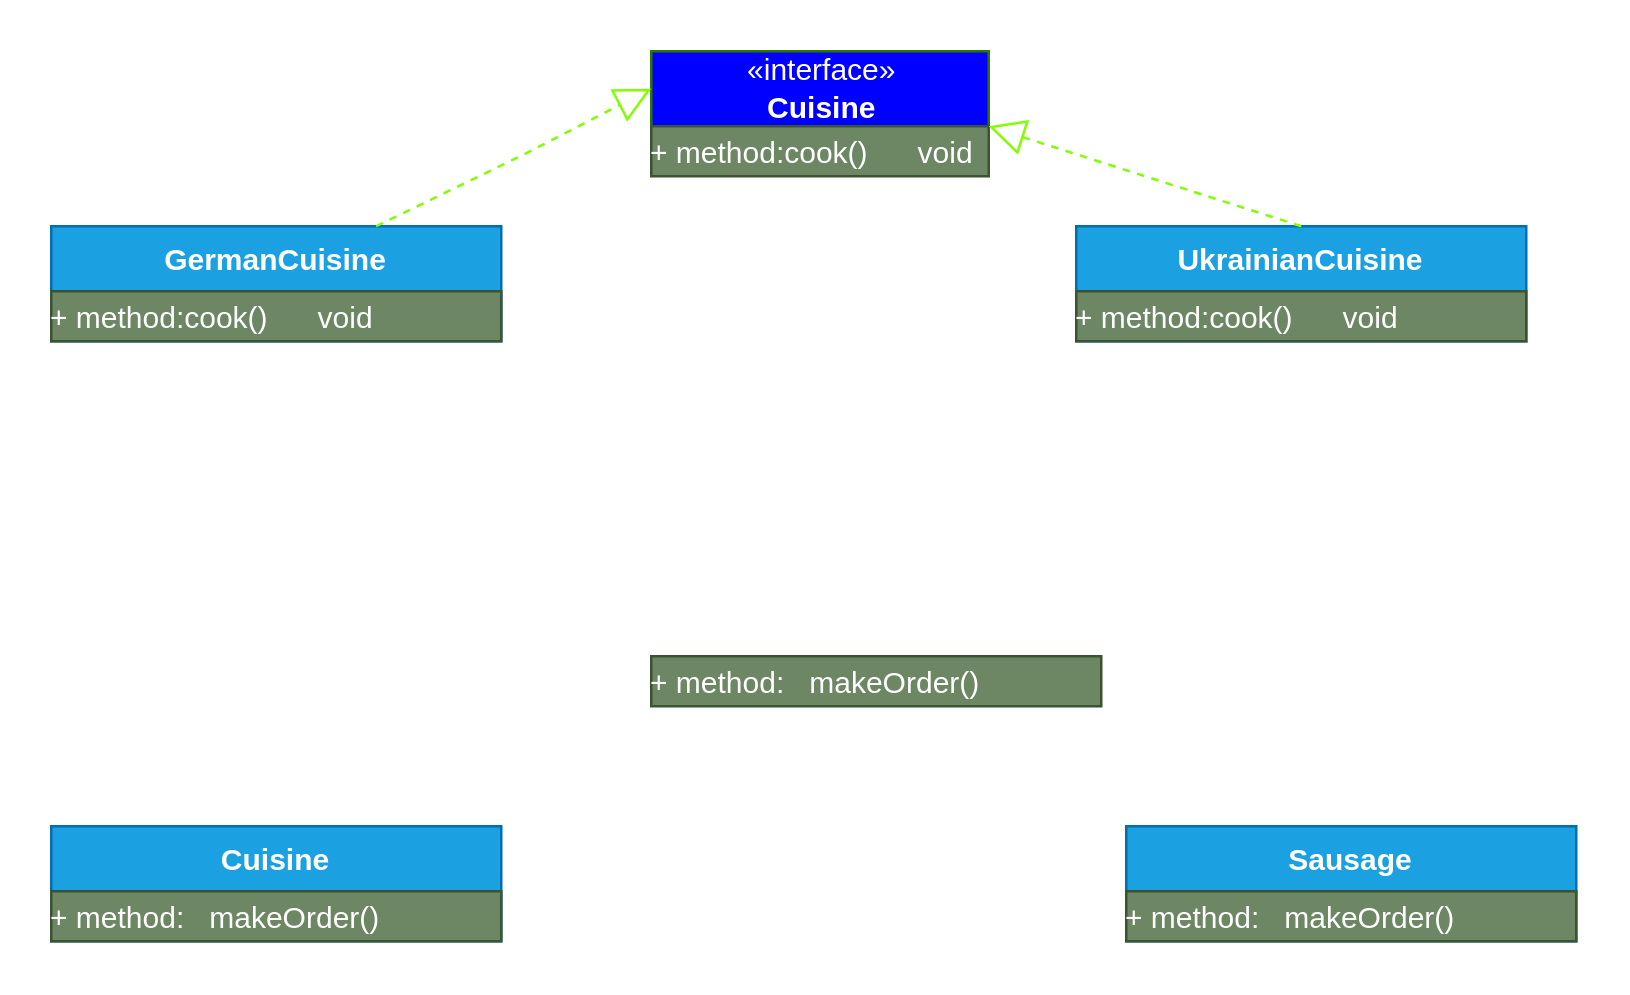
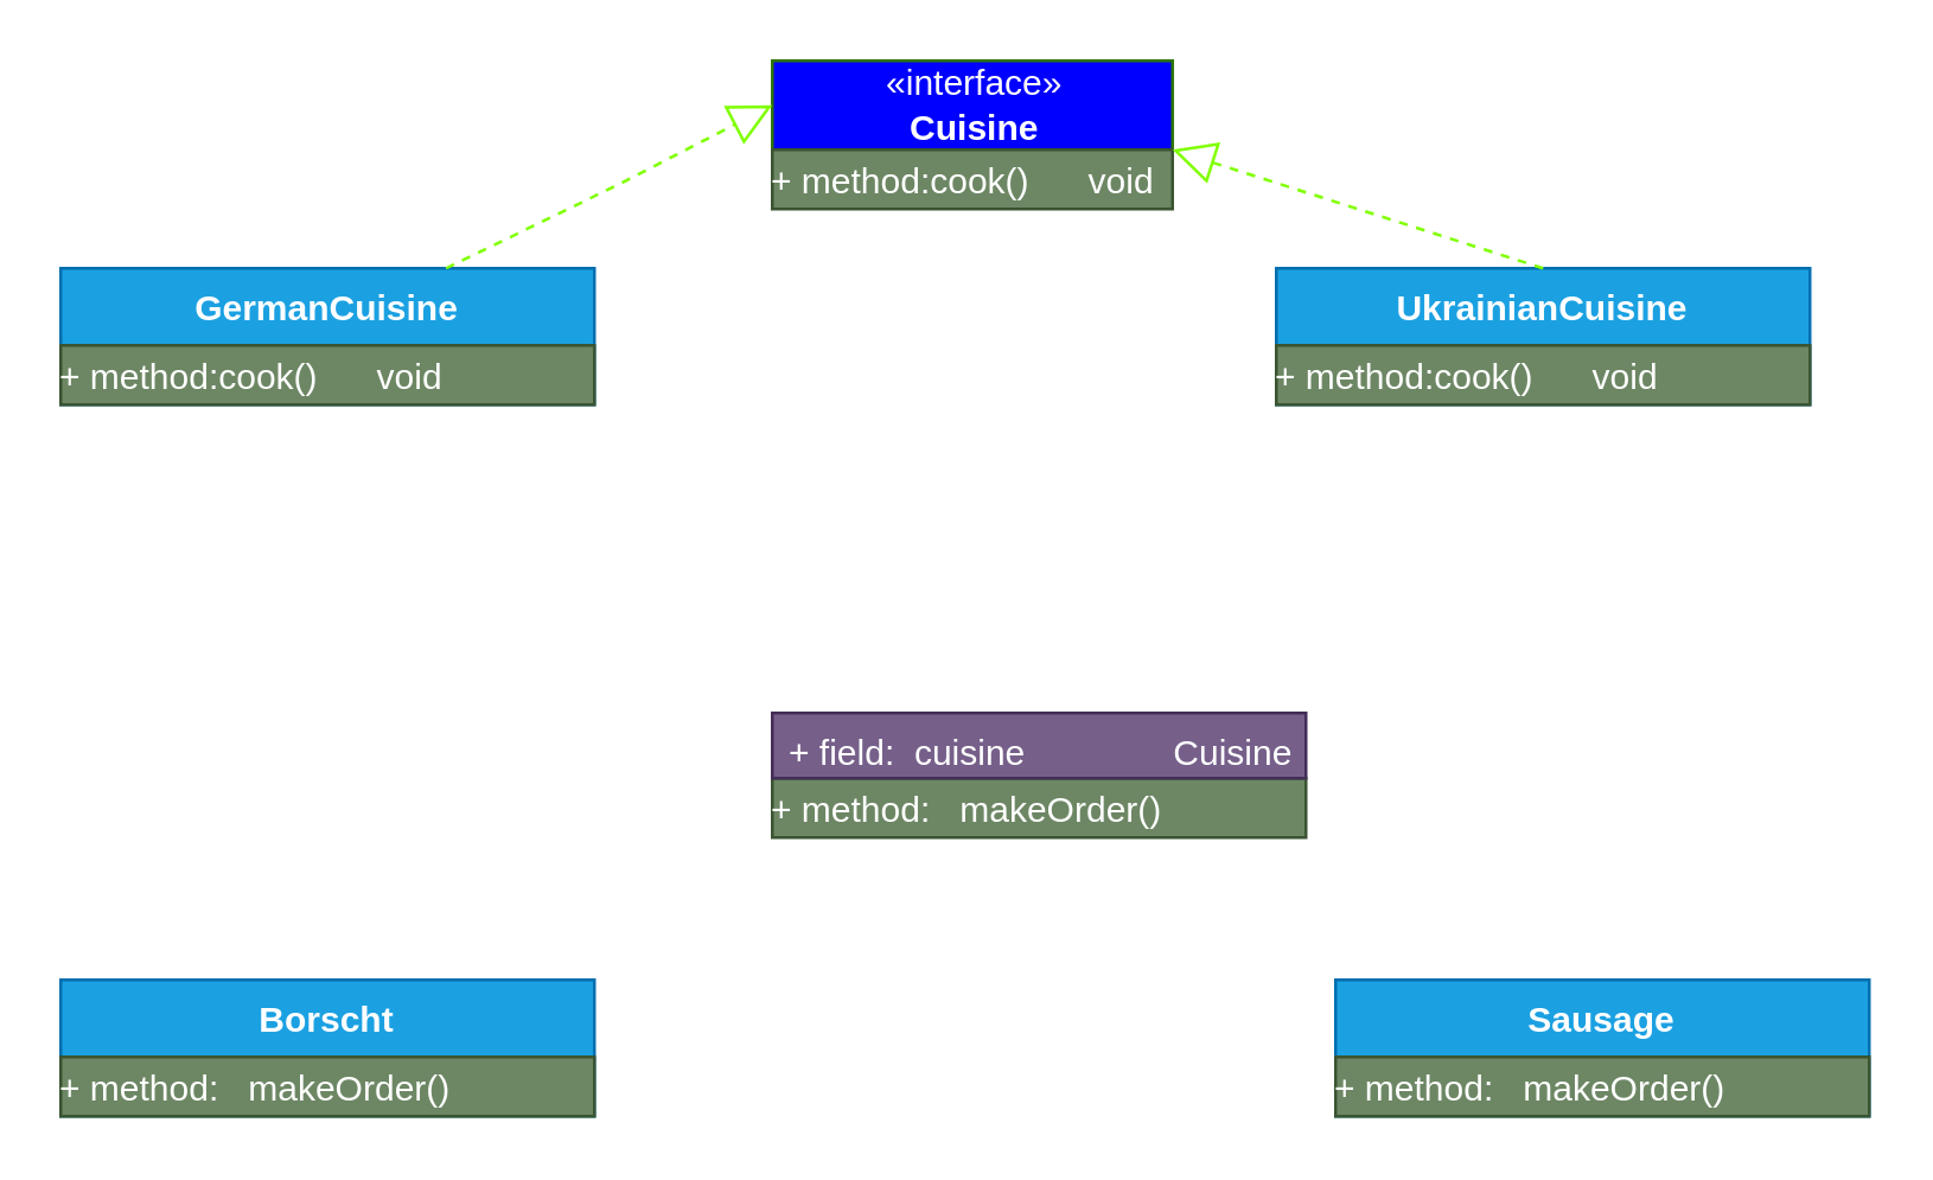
  <mxCell id="0" />
  <mxCell id="1" parent="0" />
  <mxCell id="2" value="«interface»&lt;br&gt;&lt;b&gt;Cuisine&lt;/b&gt;" style="html=1;fillColor=#0000ff;fontColor=#ffffff;strokeColor=#2D7600;" vertex="1" parent="1"><mxGeometry x="260" y="20" width="135" height="30" as="geometry" /></mxCell>
  <mxCell id="3" value="&lt;p style=&quot;margin: 4px 0px 0px;&quot;&gt;+ method:cook()&amp;nbsp; &amp;nbsp; &amp;nbsp; void&lt;br&gt;&lt;br&gt;&lt;/p&gt;" style="verticalAlign=top;align=left;overflow=fill;fontSize=12;fontFamily=Helvetica;html=1;fillColor=#6d8764;fontColor=#ffffff;strokeColor=#3A5431;" vertex="1" parent="1"><mxGeometry x="260" y="50" width="135" height="20" as="geometry" /></mxCell>
  <mxCell id="4" value="GermanCuisine" style="swimlane;fontStyle=1;align=center;verticalAlign=top;childLayout=stackLayout;horizontal=1;startSize=26;horizontalStack=0;resizeParent=1;resizeParentMax=0;resizeLast=0;collapsible=1;marginBottom=0;fillColor=#1ba1e2;fontColor=#ffffff;strokeColor=#006EAF;" vertex="1" parent="1"><mxGeometry x="20" y="90" width="180" height="46" as="geometry" /></mxCell>
  <mxCell id="5" value="&lt;p style=&quot;margin: 4px 0px 0px;&quot;&gt;+ method:cook()&amp;nbsp; &amp;nbsp; &amp;nbsp; void&lt;br&gt;&lt;br&gt;&lt;/p&gt;" style="verticalAlign=top;align=left;overflow=fill;fontSize=12;fontFamily=Helvetica;html=1;fillColor=#6d8764;fontColor=#ffffff;strokeColor=#3A5431;" vertex="1" parent="4"><mxGeometry y="26" width="180" height="20" as="geometry" /></mxCell>
  <mxCell id="6" value="UkrainianCuisine" style="swimlane;fontStyle=1;align=center;verticalAlign=top;childLayout=stackLayout;horizontal=1;startSize=26;horizontalStack=0;resizeParent=1;resizeParentMax=0;resizeLast=0;collapsible=1;marginBottom=0;fillColor=#1ba1e2;fontColor=#ffffff;strokeColor=#006EAF;" vertex="1" parent="1"><mxGeometry x="430" y="90" width="180" height="46" as="geometry" /></mxCell>
  <mxCell id="7" value="&lt;p style=&quot;margin: 4px 0px 0px;&quot;&gt;+ method:cook()&amp;nbsp; &amp;nbsp; &amp;nbsp; void&lt;br&gt;&lt;br&gt;&lt;/p&gt;" style="verticalAlign=top;align=left;overflow=fill;fontSize=12;fontFamily=Helvetica;html=1;fillColor=#6d8764;fontColor=#ffffff;strokeColor=#3A5431;" vertex="1" parent="6"><mxGeometry y="26" width="180" height="20" as="geometry" /></mxCell>
  <mxCell id="8" value="" style="endArrow=block;dashed=1;endFill=0;endSize=12;html=1;rounded=0;fillColor=#60a917;strokeColor=#80FF00;exitX=0.722;exitY=0;exitDx=0;exitDy=0;exitPerimeter=0;" edge="1" parent="1" source="4"><mxGeometry width="160" relative="1" as="geometry"><mxPoint x="160" y="85" as="sourcePoint" /><mxPoint x="260" y="35" as="targetPoint" /><Array as="points"><mxPoint x="208.82" y="61.4" /></Array></mxGeometry></mxCell>
  <mxCell id="9" value="" style="endArrow=block;dashed=1;endFill=0;endSize=12;html=1;rounded=0;fillColor=#60a917;strokeColor=#80FF00;exitX=0.5;exitY=0;exitDx=0;exitDy=0;entryX=1;entryY=0;entryDx=0;entryDy=0;" edge="1" parent="1" source="6" target="3"><mxGeometry width="160" relative="1" as="geometry"><mxPoint x="300" y="255" as="sourcePoint" /><mxPoint x="410.04" y="200" as="targetPoint" /><Array as="points" /></mxGeometry></mxCell>
  <mxCell id="10" value="&lt;p style=&quot;margin: 4px 0px 0px;&quot;&gt;+ method:&amp;nbsp; &amp;nbsp;makeOrder()&lt;br&gt;&lt;br&gt;&lt;/p&gt;" style="verticalAlign=top;align=left;overflow=fill;fontSize=12;fontFamily=Helvetica;html=1;fillColor=#6d8764;fontColor=#ffffff;strokeColor=#3A5431;" vertex="1" parent="1"><mxGeometry x="260" y="262" width="180" height="20" as="geometry" /></mxCell>
- <mxCell id="12" value="Cuisine" style="swimlane;fontStyle=1;align=center;verticalAlign=top;childLayout=stackLayout;horizontal=1;startSize=26;horizontalStack=0;resizeParent=1;resizeParentMax=0;resizeLast=0;collapsible=1;marginBottom=0;fillColor=#1ba1e2;fontColor=#ffffff;strokeColor=#006EAF;" vertex="1" parent="1"><mxGeometry x="20" y="330" width="180" height="46" as="geometry" /></mxCell>
+ <mxCell id="11" value="+ field:  cuisine               Cuisine" style="text;strokeColor=#432D57;fillColor=#76608a;align=left;verticalAlign=top;spacingLeft=4;spacingRight=4;overflow=hidden;rotatable=0;points=[[0,0.5],[1,0.5]];portConstraint=eastwest;fontColor=#ffffff;" vertex="1" parent="1"><mxGeometry x="260" y="240" width="180" height="22" as="geometry" /></mxCell>
+ <mxCell id="12" value="Borscht" style="swimlane;fontStyle=1;align=center;verticalAlign=top;childLayout=stackLayout;horizontal=1;startSize=26;horizontalStack=0;resizeParent=1;resizeParentMax=0;resizeLast=0;collapsible=1;marginBottom=0;fillColor=#1ba1e2;fontColor=#ffffff;strokeColor=#006EAF;" vertex="1" parent="1"><mxGeometry x="20" y="330" width="180" height="46" as="geometry" /></mxCell>
  <mxCell id="13" value="&lt;p style=&quot;margin: 4px 0px 0px;&quot;&gt;+ method:&amp;nbsp; &amp;nbsp;makeOrder()&lt;br&gt;&lt;br&gt;&lt;/p&gt;" style="verticalAlign=top;align=left;overflow=fill;fontSize=12;fontFamily=Helvetica;html=1;fillColor=#6d8764;fontColor=#ffffff;strokeColor=#3A5431;" vertex="1" parent="12"><mxGeometry y="26" width="180" height="20" as="geometry" /></mxCell>
  <mxCell id="14" value="Sausage" style="swimlane;fontStyle=1;align=center;verticalAlign=top;childLayout=stackLayout;horizontal=1;startSize=26;horizontalStack=0;resizeParent=1;resizeParentMax=0;resizeLast=0;collapsible=1;marginBottom=0;fillColor=#1ba1e2;fontColor=#ffffff;strokeColor=#006EAF;" vertex="1" parent="1"><mxGeometry x="450" y="330" width="180" height="46" as="geometry" /></mxCell>
  <mxCell id="15" value="&lt;p style=&quot;margin: 4px 0px 0px;&quot;&gt;+ method:&amp;nbsp; &amp;nbsp;makeOrder()&lt;br&gt;&lt;br&gt;&lt;/p&gt;" style="verticalAlign=top;align=left;overflow=fill;fontSize=12;fontFamily=Helvetica;html=1;fillColor=#6d8764;fontColor=#ffffff;strokeColor=#3A5431;" vertex="1" parent="14"><mxGeometry y="26" width="180" height="20" as="geometry" /></mxCell>
